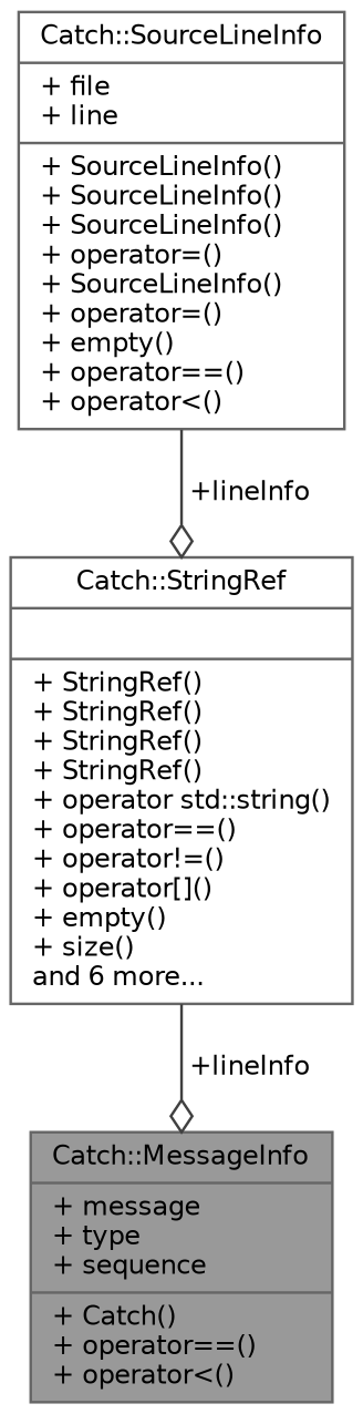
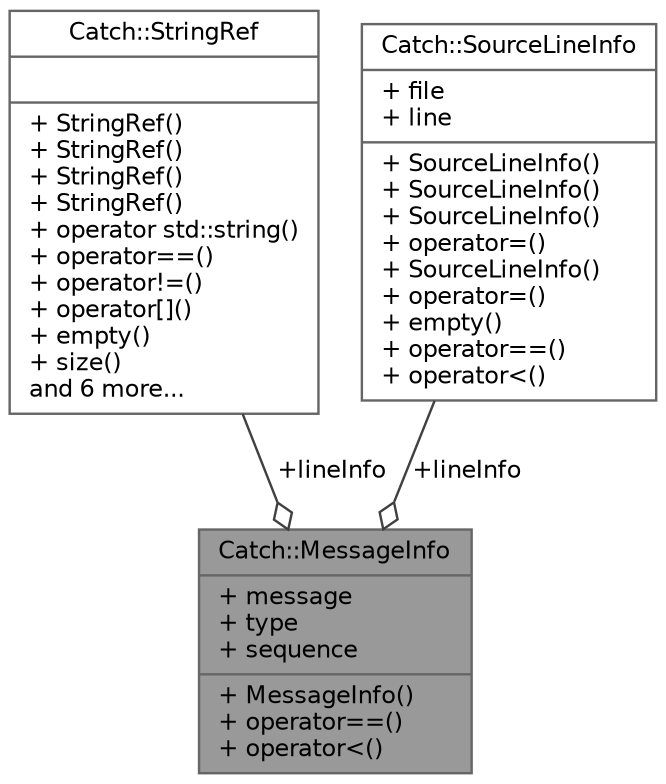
  digraph {
    node [color=gray40 fillcolor=white fontname=Helvetica fontsize=10 shape=record style=filled]
    edge [arrowhead=odiamond color=grey25 fontname=Helvetica fontsize=10 labelfontname=Helvetica labelfontsize=10 style=solid]
-   n1 [fillcolor=grey60 fontcolor=black height=0.2 label="{Catch::MessageInfo\n|+ message\l+ type\l+ sequence\l|+ Catch()\l+ operator==()\l+ operator\<()\l}" width=0.4]
+   n1 [fillcolor=grey60 fontcolor=black height=0.2 label="{Catch::MessageInfo\n|+ message\l+ type\l+ sequence\l|+ MessageInfo()\l+ operator==()\l+ operator\<()\l}" width=0.4]
    n2 [height=0.2 label="{Catch::StringRef\n||+ StringRef()\l+ StringRef()\l+ StringRef()\l+ StringRef()\l+ operator std::string()\l+ operator==()\l+ operator!=()\l+ operator[]()\l+ empty()\l+ size()\land 6 more...\l}" width=0.4]
    n3 [height=0.2 label="{Catch::SourceLineInfo\n|+ file\l+ line\l|+ SourceLineInfo()\l+ SourceLineInfo()\l+ SourceLineInfo()\l+ operator=()\l+ SourceLineInfo()\l+ operator=()\l+ empty()\l+ operator==()\l+ operator\<()\l}" width=0.4]
    n2 -> n1 [label=" +lineInfo"]
-   n3 -> n2 [label=" +lineInfo"]
+   n3 -> n1 [label=" +lineInfo"]
  }
